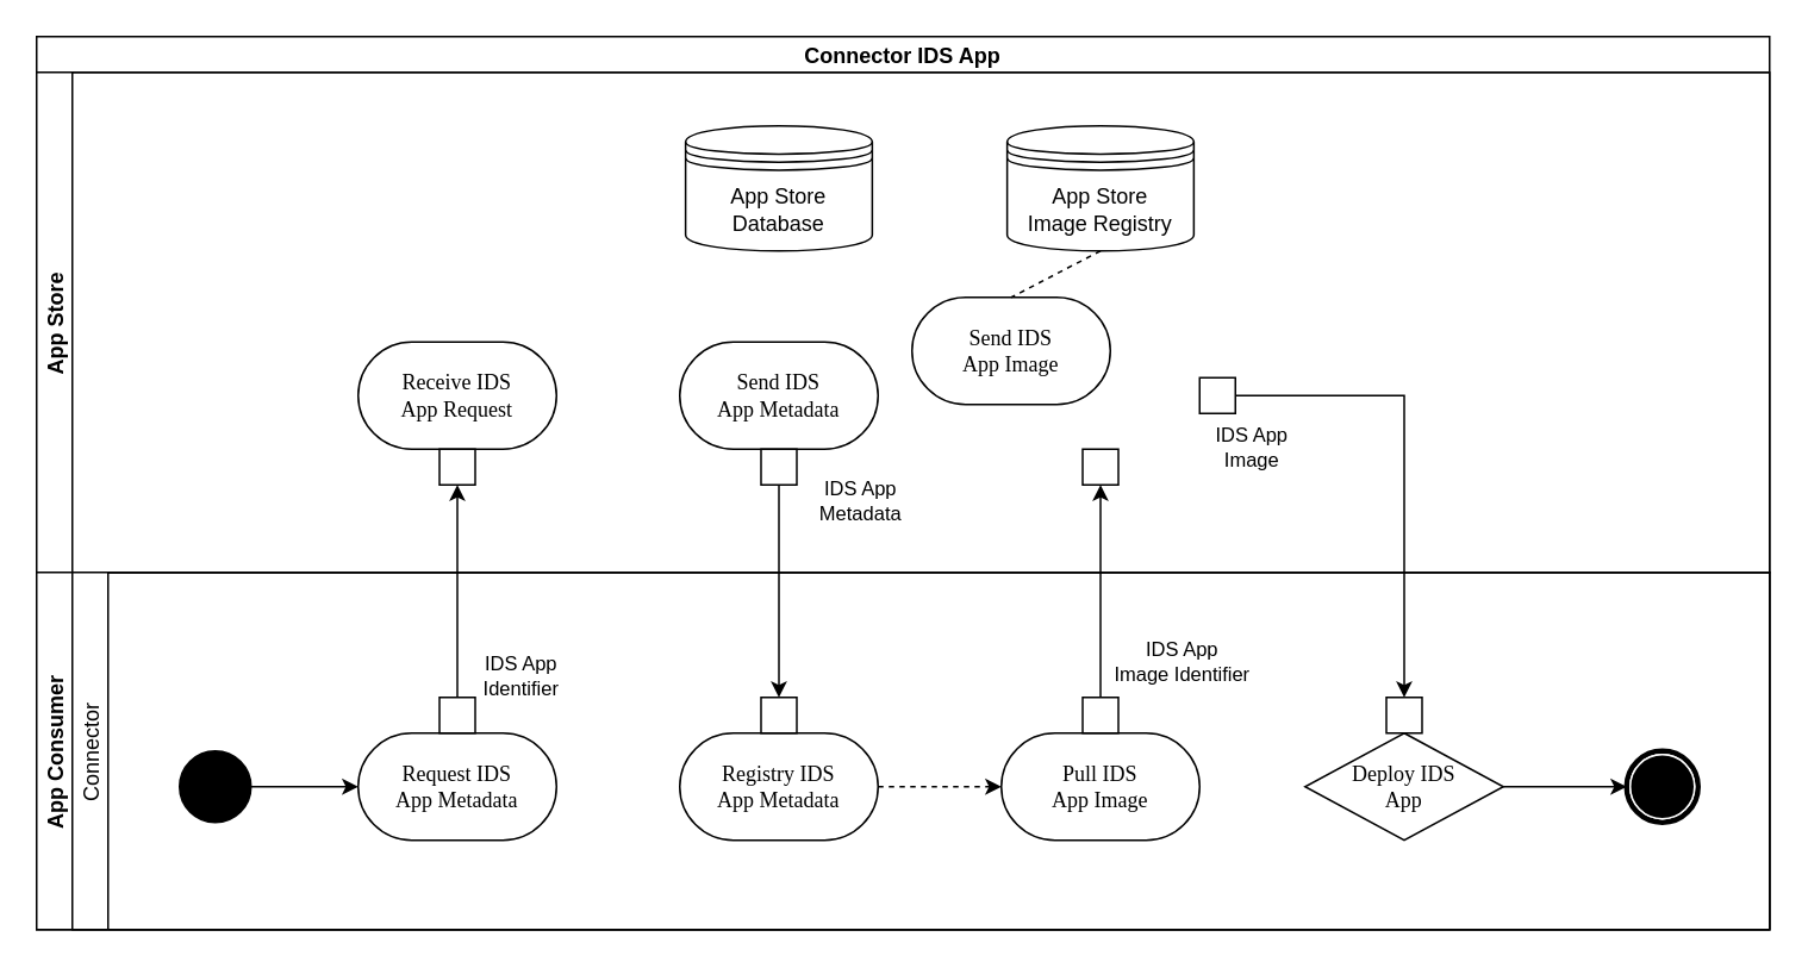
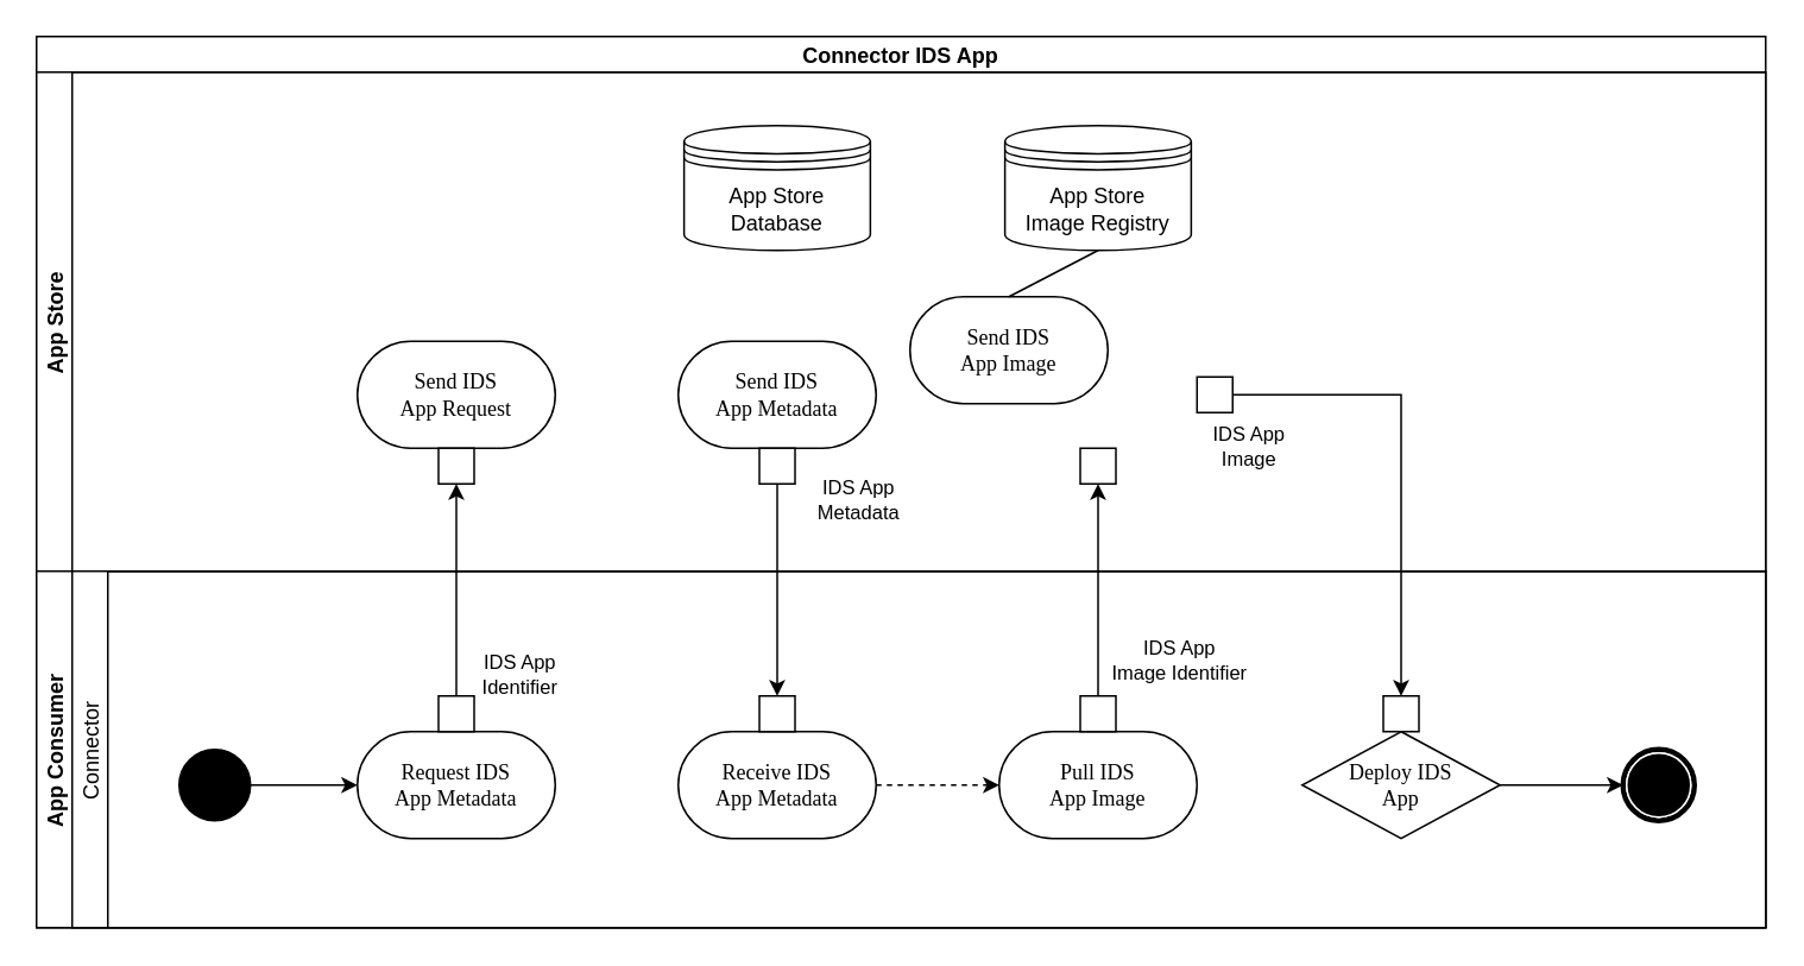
  <mxCell id="0" />
  <mxCell id="1" parent="0" />
  <mxCell id="2" value="Connector IDS App" style="swimlane;childLayout=stackLayout;resizeParent=1;resizeParentMax=0;horizontal=1;startSize=20;horizontalStack=0;fontStyle=1" vertex="1" parent="1"><mxGeometry x="20" y="20" width="970" height="500" as="geometry" /></mxCell>
  <mxCell id="3" value="App Store" style="swimlane;startSize=20;horizontal=0;" vertex="1" parent="2"><mxGeometry y="20" width="970" height="280" as="geometry" /></mxCell>
  <mxCell id="4" value="&lt;div&gt;Send IDS&lt;/div&gt;&lt;div&gt;App Image&lt;/div&gt;" style="rounded=1;whiteSpace=wrap;html=1;shadow=0;comic=0;labelBackgroundColor=none;strokeWidth=1;fontFamily=Verdana;fontSize=12;align=center;arcSize=50;" vertex="1" parent="3"><mxGeometry x="490" y="126" width="111" height="60" as="geometry" /></mxCell>
  <mxCell id="5" value="" style="rounded=0;whiteSpace=wrap;html=1;strokeColor=default;" vertex="1" parent="3"><mxGeometry x="585.5" y="211" width="20" height="20" as="geometry" /></mxCell>
  <mxCell id="6" value="" style="rounded=0;whiteSpace=wrap;html=1;strokeColor=default;" vertex="1" parent="3"><mxGeometry x="651" y="171" width="20" height="20" as="geometry" /></mxCell>
- <mxCell id="7" style="rounded=0;orthogonalLoop=1;jettySize=auto;html=1;entryX=0.5;entryY=0;entryDx=0;entryDy=0;dashed=1;endArrow=none;endFill=0;exitX=0.5;exitY=1;exitDx=0;exitDy=0;" edge="1" parent="3" source="8" target="4"><mxGeometry relative="1" as="geometry"><mxPoint x="560" y="80" as="sourcePoint" /><mxPoint x="355.5" y="131" as="targetPoint" /></mxGeometry></mxCell>
+ <mxCell id="7" style="rounded=0;orthogonalLoop=1;jettySize=auto;html=1;entryX=0.5;entryY=0;entryDx=0;entryDy=0;dashed=0;endArrow=none;endFill=0;exitX=0.5;exitY=1;exitDx=0;exitDy=0;" edge="1" parent="3" source="8" target="4"><mxGeometry relative="1" as="geometry"><mxPoint x="560" y="80" as="sourcePoint" /><mxPoint x="355.5" y="131" as="targetPoint" /></mxGeometry></mxCell>
  <mxCell id="8" value="&lt;div&gt;App Store&lt;/div&gt;&lt;div&gt;Image Registry&lt;/div&gt;" style="shape=datastore;whiteSpace=wrap;html=1;" vertex="1" parent="3"><mxGeometry x="543.25" y="30" width="104.5" height="70" as="geometry" /></mxCell>
  <mxCell id="9" value="App Store Database" style="shape=datastore;whiteSpace=wrap;html=1;" vertex="1" parent="3"><mxGeometry x="363.25" y="30" width="104.5" height="70" as="geometry" /></mxCell>
- <mxCell id="10" value="&lt;div&gt;Receive IDS&lt;/div&gt;&lt;div&gt;App Request&lt;/div&gt;" style="rounded=1;whiteSpace=wrap;html=1;shadow=0;comic=0;labelBackgroundColor=none;strokeWidth=1;fontFamily=Verdana;fontSize=12;align=center;arcSize=50;" vertex="1" parent="3"><mxGeometry x="180" y="151" width="111" height="60" as="geometry" /></mxCell>
+ <mxCell id="10" value="&lt;div&gt;Send IDS&lt;/div&gt;&lt;div&gt;App Request&lt;/div&gt;" style="rounded=1;whiteSpace=wrap;html=1;shadow=0;comic=0;labelBackgroundColor=none;strokeWidth=1;fontFamily=Verdana;fontSize=12;align=center;arcSize=50;" vertex="1" parent="3"><mxGeometry x="180" y="151" width="111" height="60" as="geometry" /></mxCell>
  <mxCell id="11" value="&lt;div&gt;Send IDS&lt;/div&gt;&lt;div&gt;App Metadata&lt;/div&gt;" style="rounded=1;whiteSpace=wrap;html=1;shadow=0;comic=0;labelBackgroundColor=none;strokeWidth=1;fontFamily=Verdana;fontSize=12;align=center;arcSize=50;" vertex="1" parent="3"><mxGeometry x="360" y="151" width="111" height="60" as="geometry" /></mxCell>
  <mxCell id="12" value="" style="rounded=0;whiteSpace=wrap;html=1;strokeColor=default;" vertex="1" parent="3"><mxGeometry x="225.5" y="211" width="20" height="20" as="geometry" /></mxCell>
  <mxCell id="13" value="" style="rounded=0;whiteSpace=wrap;html=1;strokeColor=default;" vertex="1" parent="3"><mxGeometry x="405.5" y="211" width="20" height="20" as="geometry" /></mxCell>
  <mxCell id="14" value="App Consumer" style="swimlane;startSize=20;horizontal=0;fontStyle=1" vertex="1" parent="2"><mxGeometry y="300" width="970" height="200" as="geometry" /></mxCell>
  <mxCell id="15" value="Connector" style="swimlane;startSize=20;horizontal=0;fontStyle=0" vertex="1" parent="14"><mxGeometry x="20" width="950" height="200" as="geometry" /></mxCell>
  <mxCell id="16" value="" style="ellipse;whiteSpace=wrap;html=1;rounded=0;shadow=0;comic=0;labelBackgroundColor=none;strokeWidth=1;fillColor=#000000;fontFamily=Verdana;fontSize=12;align=center;" vertex="1" parent="15"><mxGeometry x="60" y="100" width="40" height="40" as="geometry" /></mxCell>
  <mxCell id="17" value="" style="edgeStyle=orthogonalEdgeStyle;rounded=0;orthogonalLoop=1;jettySize=auto;html=1;entryX=0;entryY=0.5;entryDx=0;entryDy=0;exitX=1;exitY=0.5;exitDx=0;exitDy=0;" edge="1" parent="15" source="16" target="18"><mxGeometry relative="1" as="geometry"><mxPoint x="235" y="-210" as="targetPoint" /><mxPoint x="120" y="-210" as="sourcePoint" /></mxGeometry></mxCell>
  <mxCell id="18" value="&lt;div&gt;Request IDS&lt;br&gt;&lt;/div&gt;&lt;div&gt;App Metadata&lt;br&gt;&lt;/div&gt;" style="rounded=1;whiteSpace=wrap;html=1;shadow=0;comic=0;labelBackgroundColor=none;strokeWidth=1;fontFamily=Verdana;fontSize=12;align=center;arcSize=50;" vertex="1" parent="15"><mxGeometry x="160" y="90" width="111" height="60" as="geometry" /></mxCell>
- <mxCell id="19" value="&lt;div&gt;Registry IDS&lt;/div&gt;&lt;div&gt;App Metadata&lt;br&gt;&lt;/div&gt;" style="rounded=1;whiteSpace=wrap;html=1;shadow=0;comic=0;labelBackgroundColor=none;strokeWidth=1;fontFamily=Verdana;fontSize=12;align=center;arcSize=50;" vertex="1" parent="15"><mxGeometry x="340" y="90" width="111" height="60" as="geometry" /></mxCell>
+ <mxCell id="19" value="&lt;div&gt;Receive IDS&lt;/div&gt;&lt;div&gt;App Metadata&lt;br&gt;&lt;/div&gt;" style="rounded=1;whiteSpace=wrap;html=1;shadow=0;comic=0;labelBackgroundColor=none;strokeWidth=1;fontFamily=Verdana;fontSize=12;align=center;arcSize=50;" vertex="1" parent="15"><mxGeometry x="340" y="90" width="111" height="60" as="geometry" /></mxCell>
  <mxCell id="20" value="" style="rounded=0;whiteSpace=wrap;html=1;strokeColor=default;" vertex="1" parent="15"><mxGeometry x="205.5" y="70" width="20" height="20" as="geometry" /></mxCell>
  <mxCell id="21" value="" style="rounded=0;whiteSpace=wrap;html=1;strokeColor=default;" vertex="1" parent="15"><mxGeometry x="385.5" y="70" width="20" height="20" as="geometry" /></mxCell>
  <mxCell id="22" value="&lt;div&gt;Pull IDS&lt;/div&gt;&lt;div&gt;App Image&lt;/div&gt;" style="rounded=1;whiteSpace=wrap;html=1;shadow=0;comic=0;labelBackgroundColor=none;strokeWidth=1;fontFamily=Verdana;fontSize=12;align=center;arcSize=50;" vertex="1" parent="15"><mxGeometry x="520" y="90" width="111" height="60" as="geometry" /></mxCell>
  <mxCell id="23" value="" style="shape=mxgraph.bpmn.shape;html=1;verticalLabelPosition=bottom;labelBackgroundColor=#ffffff;verticalAlign=top;perimeter=ellipsePerimeter;outline=end;symbol=terminate;rounded=0;shadow=0;comic=0;strokeWidth=1;fontFamily=Verdana;fontSize=12;align=center;" vertex="1" parent="15"><mxGeometry x="870" y="100" width="40" height="40" as="geometry" /></mxCell>
  <mxCell id="24" style="edgeStyle=orthogonalEdgeStyle;rounded=0;orthogonalLoop=1;jettySize=auto;html=1;entryX=0;entryY=0.5;entryDx=0;entryDy=0;dashed=1;" edge="1" parent="15" source="19" target="22"><mxGeometry relative="1" as="geometry" /></mxCell>
  <mxCell id="25" style="edgeStyle=orthogonalEdgeStyle;rounded=0;orthogonalLoop=1;jettySize=auto;html=1;entryX=0;entryY=0.5;entryDx=0;entryDy=0;" edge="1" parent="15" source="26" target="23"><mxGeometry relative="1" as="geometry" /></mxCell>
  <mxCell id="26" value="&lt;div&gt;Deploy IDS&lt;/div&gt;&lt;div&gt;App&lt;br&gt;&lt;/div&gt;" style="rhombus;whiteSpace=wrap;html=1;shadow=0;comic=0;labelBackgroundColor=none;strokeWidth=1;fontFamily=Verdana;fontSize=12;align=center;arcSize=50;" vertex="1" parent="15"><mxGeometry x="690" y="90" width="111" height="60" as="geometry" /></mxCell>
  <mxCell id="27" value="" style="rounded=0;whiteSpace=wrap;html=1;strokeColor=default;" vertex="1" parent="15"><mxGeometry x="565.5" y="70" width="20" height="20" as="geometry" /></mxCell>
  <mxCell id="28" value="" style="rounded=0;whiteSpace=wrap;html=1;strokeColor=default;" vertex="1" parent="15"><mxGeometry x="735.5" y="70" width="20" height="20" as="geometry" /></mxCell>
  <mxCell id="29" value="&lt;div&gt;IDS App&lt;/div&gt;&lt;div&gt;Identifier&lt;br&gt;&lt;/div&gt;" style="edgeStyle=none;rounded=0;orthogonalLoop=1;jettySize=auto;html=1;entryX=0.5;entryY=1;entryDx=0;entryDy=0;" edge="1" parent="2" source="20" target="12"><mxGeometry x="-0.798" y="-34" relative="1" as="geometry"><mxPoint x="1" as="offset" /></mxGeometry></mxCell>
  <mxCell id="30" value="&lt;div&gt;IDS App&lt;/div&gt;&lt;div&gt;Metadata&lt;br&gt;&lt;/div&gt;" style="edgeStyle=none;rounded=0;orthogonalLoop=1;jettySize=auto;html=1;entryX=0.5;entryY=0;entryDx=0;entryDy=0;" edge="1" parent="2" source="13" target="21"><mxGeometry x="-0.849" y="45" relative="1" as="geometry"><mxPoint as="offset" /></mxGeometry></mxCell>
  <mxCell id="31" value="&lt;div&gt;IDS App&lt;/div&gt;&lt;div&gt;Image Identifier&lt;br&gt;&lt;/div&gt;" style="edgeStyle=none;rounded=0;orthogonalLoop=1;jettySize=auto;html=1;entryX=0.5;entryY=1;entryDx=0;entryDy=0;" edge="1" parent="2" source="27" target="5"><mxGeometry x="-0.664" y="-44" relative="1" as="geometry"><mxPoint x="1" as="offset" /></mxGeometry></mxCell>
  <mxCell id="32" value="&lt;div&gt;IDS App&lt;/div&gt;&lt;div&gt;Image&lt;/div&gt;" style="edgeStyle=orthogonalEdgeStyle;rounded=0;orthogonalLoop=1;jettySize=auto;html=1;entryX=0.5;entryY=0;entryDx=0;entryDy=0;" edge="1" parent="2" source="6" target="28"><mxGeometry x="-0.932" y="-29" relative="1" as="geometry"><mxPoint as="offset" /></mxGeometry></mxCell>
